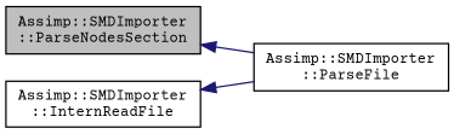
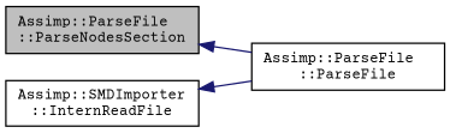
  digraph {
    fontname="Courier Prime"
    rankdir=LR
    node [color=black fillcolor=white fontname="Courier Prime" fontsize=10 shape=record style=filled]
    edge [color=midnightblue dir=back fontname="Courier Prime" fontsize=10 labelfontname=Helvetica labelfontsize=10 style=solid]
-   n1 [fillcolor=grey75 fontcolor=black height=0.2 label="Assimp::SMDImporter\l::ParseNodesSection" width=0.4]
-   n2 [height=0.2 label="Assimp::SMDImporter\l::ParseFile" width=0.4]
+   n1 [fillcolor=grey75 fontcolor=black height=0.2 label="Assimp::ParseFile\l::ParseNodesSection" width=0.4]
+   n2 [height=0.2 label="Assimp::ParseFile\l::ParseFile" width=0.4]
    n3 [height=0.2 label="Assimp::SMDImporter\l::InternReadFile" width=0.4]
    n1 -> n2
    n3 -> n2
  }
